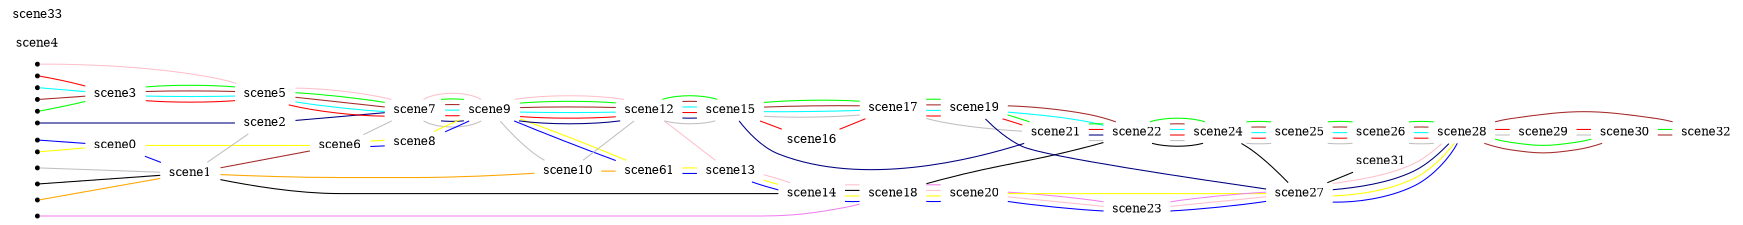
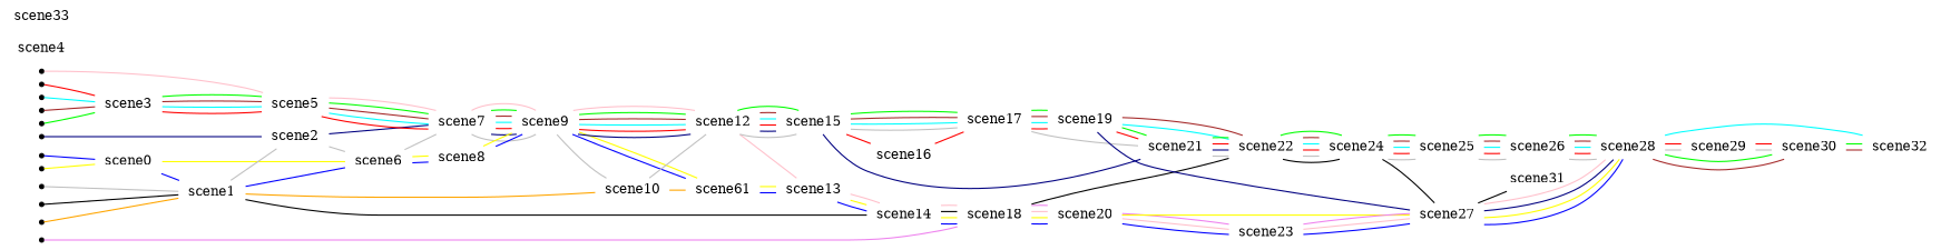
  digraph {
    nodesep=0.1
    rankdir=LR
    ranksep=0.2
    node [fontsize=11 shape=plaintext]
    edge [arrowhead=none color=gray]
    character0 [shape=point]
    character2 [shape=point]
    character16 [shape=point]
    character17 [shape=point]
    character1 [shape=point]
    character8 [shape=point]
    character4 [shape=point]
    character5 [shape=point]
    character6 [shape=point]
    character7 [shape=point]
    character3 [shape=point]
    character25 [shape=point]
    scene0 [height=0.2 width=0.5]
    scene1 [height=0.2 width=0.5]
    scene2 [height=0.2 width=0.5]
    scene3 [height=0.2 width=0.5]
    scene4 [height=0.2 width=0.5]
    scene5 [height=0.2 width=0.5]
    scene6 [height=0.2 width=0.5]
    scene7 [height=0.2 width=0.5]
    scene8 [height=0.2 width=0.5]
    scene9 [height=0.2 width=0.5]
    scene10 [height=0.2 width=0.5]
    n24 [height=0.2 label=scene61 width=0.5]
    scene12 [height=0.2 width=0.5]
    scene13 [height=0.2 width=0.5]
    scene14 [height=0.2 width=0.5]
    scene15 [height=0.2 width=0.5]
    scene16 [height=0.2 width=0.5]
    scene17 [height=0.2 width=0.5]
    scene18 [height=0.2 width=0.5]
    scene19 [height=0.2 width=0.5]
    scene20 [height=0.2 width=0.5]
    scene21 [height=0.2 width=0.5]
    scene22 [height=0.2 width=0.5]
    scene23 [height=0.2 width=0.5]
    scene24 [height=0.2 width=0.5]
    scene25 [height=0.2 width=0.5]
    scene26 [height=0.2 width=0.5]
    scene27 [height=0.2 width=0.5]
    scene28 [height=0.2 width=0.5]
    scene29 [height=0.2 width=0.5]
    scene30 [height=0.2 width=0.5]
    scene31 [height=0.2 width=0.5]
    scene32 [height=0.2 width=0.5]
    scene33 [height=0.2 width=0.5]
    subgraph sub_1 {
      rank=same
      character0
      character2
      character16
      character17
      character1
      character8
      character4
      character5
      character6
      character7
      character3
      character25
    }
    subgraph sub_2 {
      scene0
      scene1
      scene2
      scene3
      scene4
      scene5
      scene6
      scene7
      scene8
      scene9
      scene10
      n24
      scene12
      scene13
      scene14
      scene15
      scene16
      scene17
      scene18
      scene19
      scene20
      scene21
      scene22
      scene23
      scene24
      scene25
      scene26
      scene27
      scene28
      scene29
      scene30
      scene31
      scene32
      scene33
    }
    subgraph sub_3 {
      character0
      scene0
      scene1
      scene6
      scene8
      scene9
      n24
      scene13
      scene14
      scene18
      scene20
      scene23
      scene27
      scene28
      scene31
    }
    subgraph sub_4 {
      character2
      scene0
      scene6
      scene8
      scene9
      n24
      scene13
      scene14
      scene18
      scene20
      scene27
      scene28
    }
    subgraph sub_5 {
      character16
      scene1
      scene14
      scene18
      scene22
      scene24
      scene27
      scene31
    }
    subgraph sub_6 {
      character17
      scene1
      scene10
      n24
    }
    subgraph sub_7 {
      character1
      scene1
      scene2
      scene6
      scene7
      scene9
      scene10
      scene12
      scene15
      scene17
      scene21
      scene22
      scene24
      scene25
      scene26
      scene28
      scene29
      scene30
    }
    subgraph sub_8 {
      character8
      scene2
      scene7
      scene9
      scene12
      scene15
      scene21
      scene22
      scene27
      scene28
    }
    subgraph sub_9 {
      character4
      scene3
      scene5
      scene7
      scene9
      scene12
      scene15
      scene16
      scene17
      scene19
      scene21
      scene22
      scene24
      scene25
      scene26
      scene28
      scene29
      scene30
    }
    subgraph sub_10 {
      character5
      scene3
      scene5
      scene7
      scene9
      scene12
      scene15
      scene17
      scene19
      scene22
      scene24
      scene25
      scene26
      scene28
      scene32
    }
    subgraph sub_11 {
      character6
      scene3
      scene5
      scene7
      scene9
      scene12
      scene15
      scene17
      scene19
      scene22
      scene24
      scene25
      scene26
      scene28
      scene30
      scene32
    }
    subgraph sub_12 {
      character7
      scene3
      scene5
      scene7
      scene9
      scene12
      scene15
      scene17
      scene19
      scene21
      scene22
      scene24
      scene25
      scene26
      scene28
      scene30
      scene32
    }
    subgraph sub_13 {
      character3
      scene5
      scene7
      scene9
      scene12
      scene13
      scene14
      scene18
      scene20
      scene23
      scene27
      scene28
    }
    subgraph sub_14 {
      character25
      scene18
      scene20
      scene23
      scene27
    }
    character0 -> scene0 [color=blue]
    character2 -> scene0 [color=yellow]
    character16 -> scene1 [color=black]
    character17 -> scene1 [color=orange]
    character1 -> scene1
    character8 -> scene2 [color=navy]
    character4 -> scene3 [color=red]
    character5 -> scene3 [color=cyan]
    character6 -> scene3 [color=brown]
    character7 -> scene3 [color=green]
    character3 -> scene5 [color=pink]
    character25 -> scene18 [color=violet]
    scene0 -> scene1 [color=blue]
    scene0 -> scene6 [color=yellow]
    scene1 -> scene2
-   scene1 -> scene6 [color=brown]
+   scene1 -> scene6 [color=blue]
    scene1 -> scene10 [color=orange]
    scene1 -> scene14 [color=black]
+   scene2 -> scene6
    scene2 -> scene7 [color=navy]
    scene3 -> scene5 [color=red]
    scene3 -> scene5 [color=cyan]
    scene3 -> scene5 [color=brown]
    scene3 -> scene5 [color=green]
    scene5 -> scene7 [color=red]
    scene5 -> scene7 [color=cyan]
    scene5 -> scene7 [color=brown]
    scene5 -> scene7 [color=green]
    scene5 -> scene7 [color=pink]
    scene6 -> scene7
    scene6 -> scene8 [color=blue]
    scene6 -> scene8 [color=yellow]
    scene7 -> scene9
    scene7 -> scene9 [color=navy]
    scene7 -> scene9 [color=red]
    scene7 -> scene9 [color=cyan]
    scene7 -> scene9 [color=brown]
    scene7 -> scene9 [color=green]
    scene7 -> scene9 [color=pink]
    scene8 -> scene9 [color=blue]
    scene8 -> scene9 [color=yellow]
    scene9 -> scene10
    scene9 -> n24 [color=blue]
    scene9 -> n24 [color=yellow]
    scene9 -> scene12 [color=navy]
    scene9 -> scene12 [color=red]
    scene9 -> scene12 [color=cyan]
    scene9 -> scene12 [color=brown]
    scene9 -> scene12 [color=green]
    scene9 -> scene12 [color=pink]
    scene10 -> n24 [color=orange]
    scene10 -> scene12
    n24 -> scene13 [color=blue]
    n24 -> scene13 [color=yellow]
    scene12 -> scene13 [color=pink]
    scene12 -> scene15
    scene12 -> scene15 [color=navy]
    scene12 -> scene15 [color=red]
    scene12 -> scene15 [color=cyan]
    scene12 -> scene15 [color=brown]
    scene12 -> scene15 [color=green]
    scene13 -> scene14 [color=blue]
    scene13 -> scene14 [color=yellow]
    scene13 -> scene14 [color=pink]
    scene14 -> scene18 [color=blue]
    scene14 -> scene18 [color=yellow]
    scene14 -> scene18 [color=black]
    scene14 -> scene18 [color=pink]
    scene15 -> scene16 [color=red]
    scene15 -> scene17
    scene15 -> scene17 [color=cyan]
    scene15 -> scene17 [color=brown]
    scene15 -> scene17 [color=green]
    scene15 -> scene21 [color=navy]
    scene16 -> scene17 [color=red]
    scene17 -> scene19 [color=red]
    scene17 -> scene19 [color=cyan]
    scene17 -> scene19 [color=brown]
    scene17 -> scene19 [color=green]
    scene17 -> scene21
    scene18 -> scene20 [color=blue]
    scene18 -> scene20 [color=yellow]
    scene18 -> scene20 [color=pink]
    scene18 -> scene20 [color=violet]
    scene18 -> scene22 [color=black]
    scene19 -> scene21 [color=red]
    scene19 -> scene21 [color=green]
    scene19 -> scene22 [color=cyan]
    scene19 -> scene22 [color=brown]
    scene19 -> scene27 [color=navy]
    scene20 -> scene23 [color=blue]
    scene20 -> scene23 [color=pink]
    scene20 -> scene23 [color=violet]
    scene20 -> scene27 [color=yellow]
    scene21 -> scene22
    scene21 -> scene22 [color=navy]
    scene21 -> scene22 [color=red]
    scene21 -> scene22 [color=green]
    scene22 -> scene24 [color=black]
    scene22 -> scene24
    scene22 -> scene24 [color=red]
    scene22 -> scene24 [color=cyan]
    scene22 -> scene24 [color=brown]
    scene22 -> scene24 [color=green]
    scene23 -> scene27 [color=blue]
    scene23 -> scene27 [color=pink]
    scene23 -> scene27 [color=violet]
    scene24 -> scene25
    scene24 -> scene25 [color=red]
    scene24 -> scene25 [color=cyan]
    scene24 -> scene25 [color=brown]
    scene24 -> scene25 [color=green]
    scene24 -> scene27 [color=black]
    scene25 -> scene26
    scene25 -> scene26 [color=red]
    scene25 -> scene26 [color=cyan]
    scene25 -> scene26 [color=brown]
    scene25 -> scene26 [color=green]
    scene26 -> scene28
    scene26 -> scene28 [color=red]
    scene26 -> scene28 [color=cyan]
    scene26 -> scene28 [color=brown]
    scene26 -> scene28 [color=green]
    scene27 -> scene28 [color=blue]
    scene27 -> scene28 [color=yellow]
    scene27 -> scene28 [color=navy]
    scene27 -> scene28 [color=pink]
    scene27 -> scene31 [color=black]
    scene28 -> scene29
    scene28 -> scene29 [color=red]
    scene28 -> scene30 [color=brown]
    scene28 -> scene30 [color=green]
-   scene28 -> scene32 [color=brown]
+   scene28 -> scene32 [color=cyan]
    scene29 -> scene30
    scene29 -> scene30 [color=red]
    scene30 -> scene32 [color=brown]
    scene30 -> scene32 [color=green]
  }
